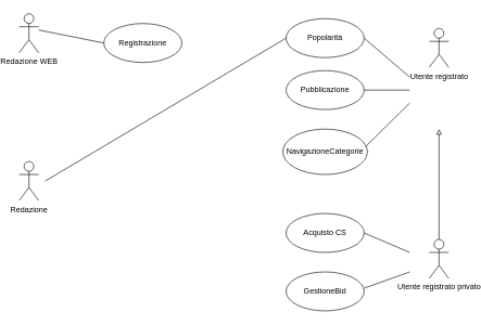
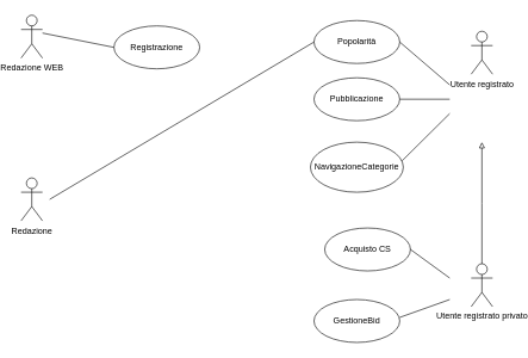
  <mxCell id="0" />
  <mxCell id="1" parent="0" />
  <mxCell id="2" value="Redazione WEB" style="shape=umlActor;verticalLabelPosition=bottom;verticalAlign=top;html=1;outlineConnect=0;" vertex="1" parent="1"><mxGeometry x="20" y="20.5" width="30" height="60" as="geometry" /></mxCell>
  <mxCell id="3" value="Redazione" style="shape=umlActor;verticalLabelPosition=bottom;verticalAlign=top;html=1;outlineConnect=0;" vertex="1" parent="1"><mxGeometry x="20" y="248" width="30" height="60" as="geometry" /></mxCell>
  <mxCell id="4" value="Utente registrato" style="shape=umlActor;verticalLabelPosition=bottom;verticalAlign=top;html=1;outlineConnect=0;" vertex="1" parent="1"><mxGeometry x="650" y="43" width="30" height="60" as="geometry" /></mxCell>
  <mxCell id="5" style="edgeStyle=orthogonalEdgeStyle;rounded=0;orthogonalLoop=1;jettySize=auto;html=1;exitX=0.5;exitY=0;exitDx=0;exitDy=0;exitPerimeter=0;endArrow=block;endFill=0;" edge="1" parent="1" source="6"><mxGeometry relative="1" as="geometry"><mxPoint x="665" y="198" as="targetPoint" /></mxGeometry></mxCell>
  <mxCell id="6" value="Utente registrato privato" style="shape=umlActor;verticalLabelPosition=bottom;verticalAlign=top;html=1;outlineConnect=0;" vertex="1" parent="1"><mxGeometry x="650" y="368" width="30" height="60" as="geometry" /></mxCell>
  <mxCell id="7" value="Registrazione" style="ellipse;whiteSpace=wrap;html=1;" vertex="1" parent="1"><mxGeometry x="150" y="35.5" width="120" height="60" as="geometry" /></mxCell>
  <mxCell id="8" value="" style="endArrow=none;startArrow=none;endFill=0;startFill=0;html=1;rounded=0;entryX=0;entryY=0.5;entryDx=0;entryDy=0;" edge="1" parent="1" target="7"><mxGeometry width="160" relative="1" as="geometry"><mxPoint x="50" y="45.5" as="sourcePoint" /><mxPoint x="210" y="105.5" as="targetPoint" /></mxGeometry></mxCell>
  <mxCell id="9" value="Popolarità" style="ellipse;whiteSpace=wrap;html=1;" vertex="1" parent="1"><mxGeometry x="430" y="28" width="120" height="60" as="geometry" /></mxCell>
  <mxCell id="10" value="Pubblicazione" style="ellipse;whiteSpace=wrap;html=1;" vertex="1" parent="1"><mxGeometry x="430" y="108" width="120" height="60" as="geometry" /></mxCell>
  <mxCell id="11" value="NavigazioneCategorie" style="ellipse;whiteSpace=wrap;html=1;" vertex="1" parent="1"><mxGeometry x="425" y="198" width="130" height="70" as="geometry" /></mxCell>
  <mxCell id="12" value="" style="endArrow=none;startArrow=none;endFill=0;startFill=0;html=1;rounded=0;" edge="1" parent="1"><mxGeometry width="160" relative="1" as="geometry"><mxPoint x="550" y="58" as="sourcePoint" /><mxPoint x="620" y="118" as="targetPoint" /></mxGeometry></mxCell>
  <mxCell id="13" value="" style="endArrow=none;startArrow=none;endFill=0;startFill=0;html=1;rounded=0;exitX=1;exitY=0.5;exitDx=0;exitDy=0;" edge="1" parent="1" source="10"><mxGeometry width="160" relative="1" as="geometry"><mxPoint x="550" y="108" as="sourcePoint" /><mxPoint x="620" y="138" as="targetPoint" /></mxGeometry></mxCell>
  <mxCell id="14" value="" style="endArrow=none;startArrow=none;endFill=0;startFill=0;html=1;rounded=0;exitX=0.985;exitY=0.376;exitDx=0;exitDy=0;exitPerimeter=0;" edge="1" parent="1" source="11"><mxGeometry width="160" relative="1" as="geometry"><mxPoint x="560" y="218" as="sourcePoint" /><mxPoint x="620" y="158" as="targetPoint" /></mxGeometry></mxCell>
- <mxCell id="15" value="Acquisto CS" style="ellipse;whiteSpace=wrap;html=1;" vertex="1" parent="1"><mxGeometry x="430" y="328" width="120" height="60" as="geometry" /></mxCell>
+ <mxCell id="15" value="Acquisto CS" style="ellipse;whiteSpace=wrap;html=1;" vertex="1" parent="1"><mxGeometry x="445" y="318" width="120" height="60" as="geometry" /></mxCell>
  <mxCell id="16" value="GestioneBid" style="ellipse;whiteSpace=wrap;html=1;" vertex="1" parent="1"><mxGeometry x="430" y="418" width="120" height="60" as="geometry" /></mxCell>
  <mxCell id="17" value="" style="endArrow=none;startArrow=none;endFill=0;startFill=0;html=1;rounded=0;exitX=1;exitY=0.5;exitDx=0;exitDy=0;" edge="1" parent="1" source="15"><mxGeometry width="160" relative="1" as="geometry"><mxPoint x="550" y="364" as="sourcePoint" /><mxPoint x="620" y="388" as="targetPoint" /></mxGeometry></mxCell>
  <mxCell id="18" value="" style="endArrow=none;startArrow=none;endFill=0;startFill=0;html=1;rounded=0;exitX=1;exitY=0.5;exitDx=0;exitDy=0;" edge="1" parent="1"><mxGeometry width="160" relative="1" as="geometry"><mxPoint x="550" y="443" as="sourcePoint" /><mxPoint x="620" y="418" as="targetPoint" /></mxGeometry></mxCell>
  <mxCell id="19" value="" style="endArrow=none;startArrow=none;endFill=0;startFill=0;html=1;rounded=0;entryX=0;entryY=0.5;entryDx=0;entryDy=0;" edge="1" parent="1" target="9"><mxGeometry width="160" relative="1" as="geometry"><mxPoint x="60" y="278" as="sourcePoint" /><mxPoint x="250" y="218.5" as="targetPoint" /></mxGeometry></mxCell>
